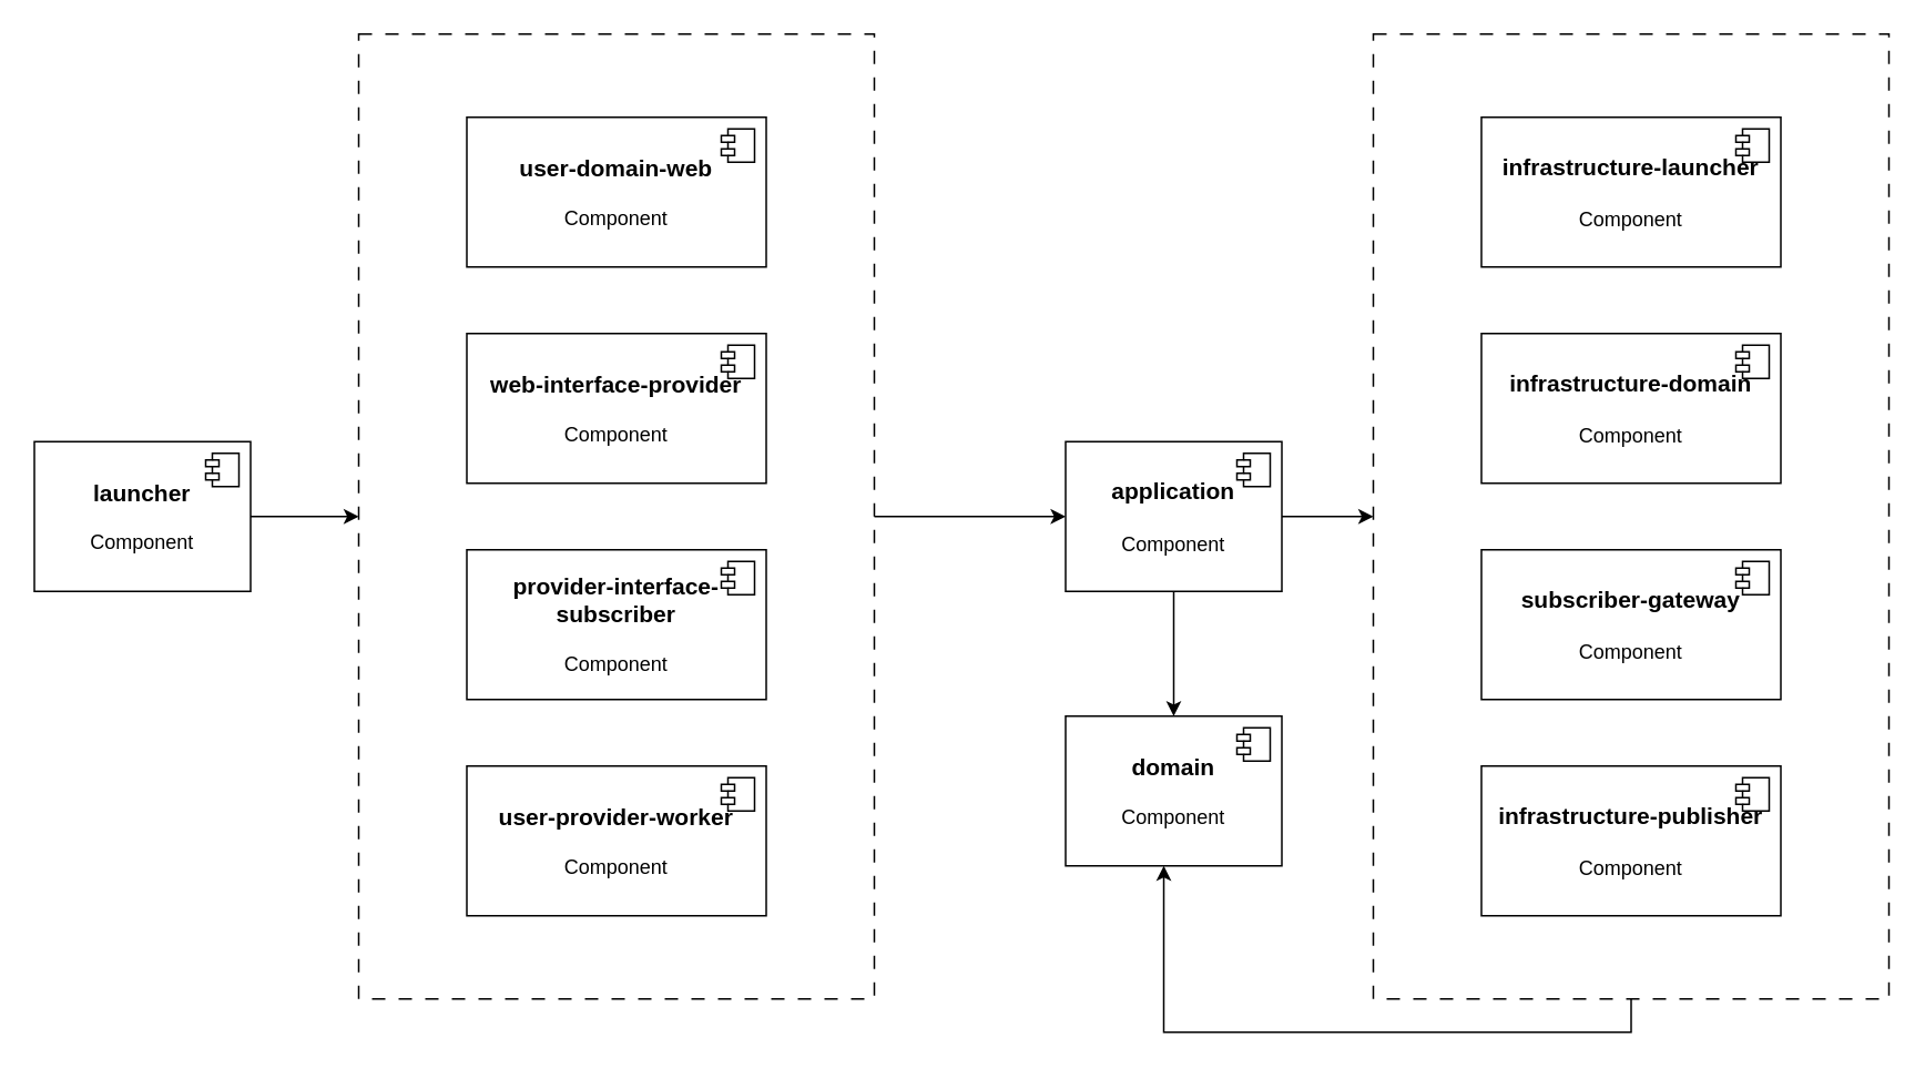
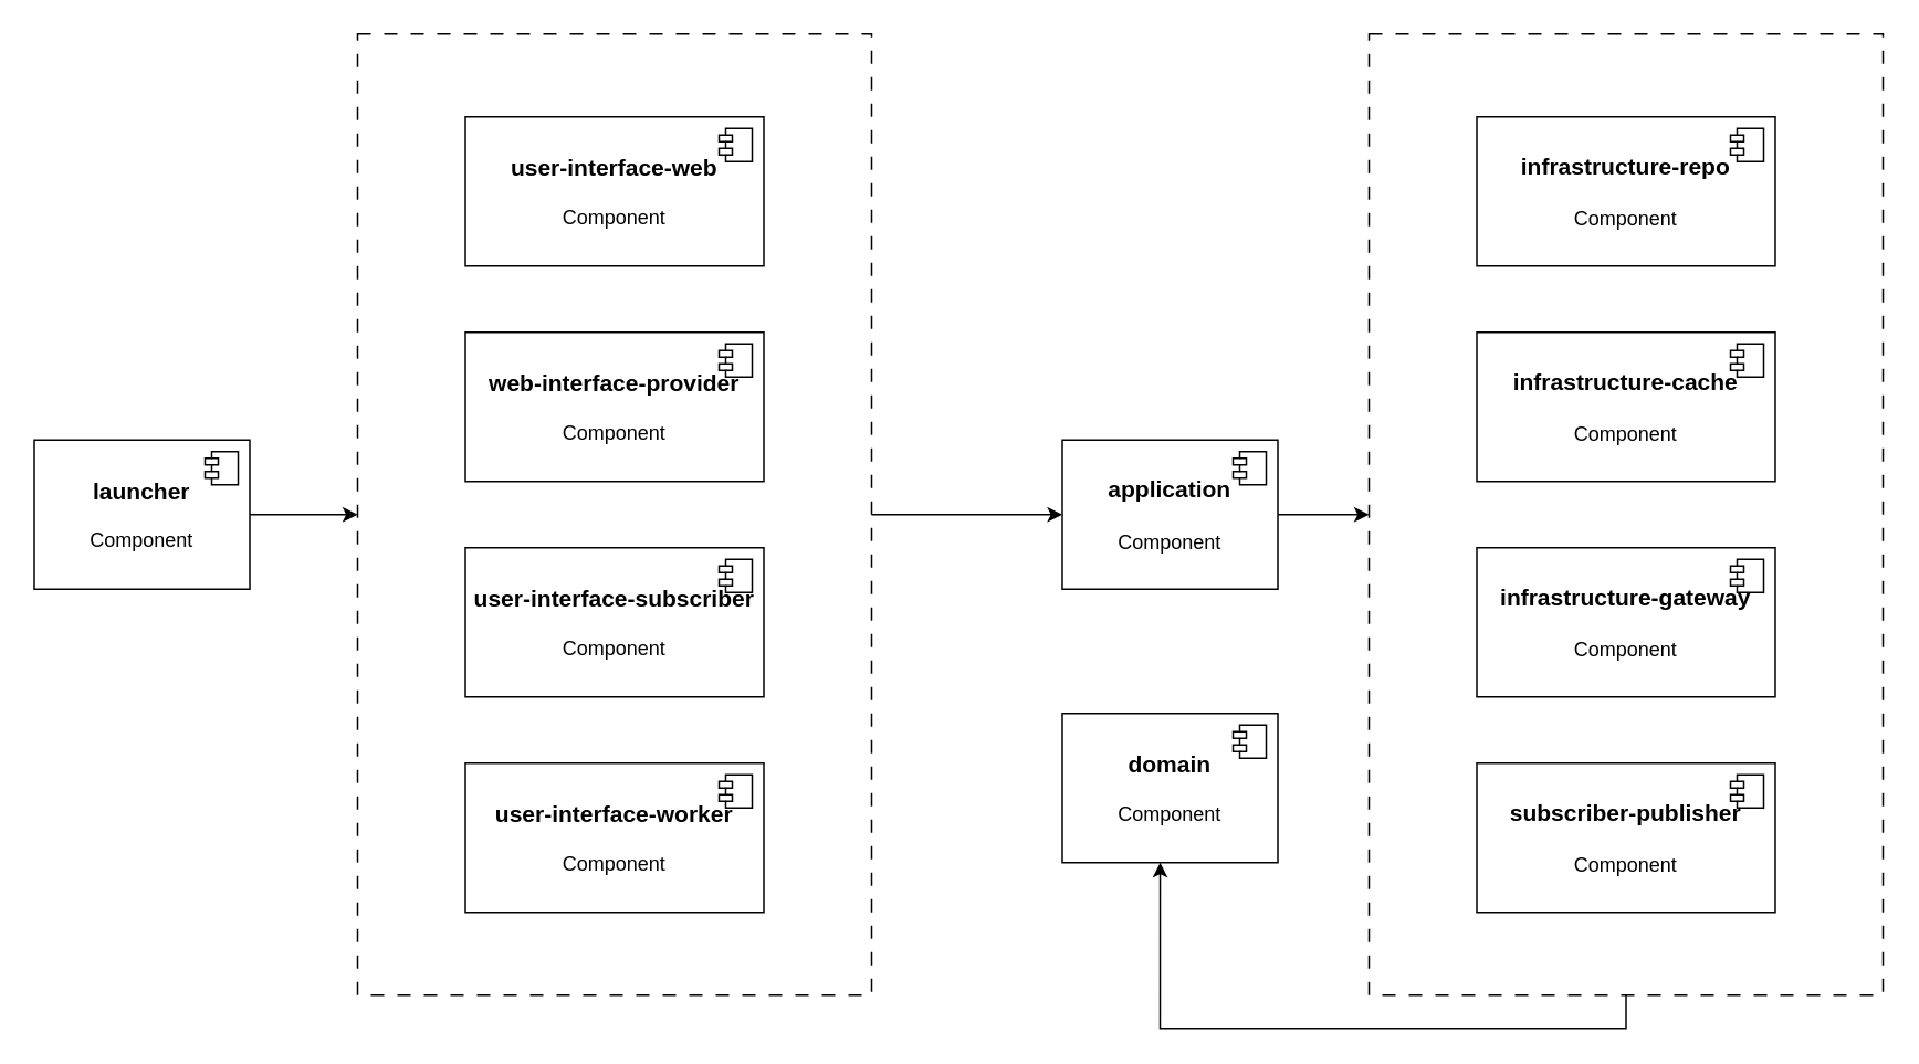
  <mxCell id="0" />
  <mxCell id="1" parent="0" />
  <mxCell id="2" value="" style="edgeStyle=orthogonalEdgeStyle;rounded=0;orthogonalLoop=1;jettySize=auto;html=1;" edge="1" parent="1" source="3" target="17"><mxGeometry relative="1" as="geometry" /></mxCell>
  <mxCell id="3" value="" style="rounded=0;whiteSpace=wrap;html=1;fillColor=none;dashed=1;dashPattern=8 8;" vertex="1" parent="1"><mxGeometry x="215" y="20" width="310" height="580" as="geometry" /></mxCell>
  <mxCell id="4" value="" style="edgeStyle=orthogonalEdgeStyle;rounded=0;orthogonalLoop=1;jettySize=auto;html=1;" edge="1" parent="1" source="5" target="3"><mxGeometry relative="1" as="geometry" /></mxCell>
  <mxCell id="5" value="&lt;div&gt;&lt;b&gt;&lt;font style=&quot;font-size: 14px;&quot;&gt;launcher&lt;/font&gt;&lt;/b&gt;&lt;/div&gt;&lt;div&gt;&lt;b&gt;&lt;br&gt;&lt;/b&gt;&lt;/div&gt;Component" style="html=1;dropTarget=0;whiteSpace=wrap;" vertex="1" parent="1"><mxGeometry y="265" width="130" height="90" as="geometry" x="20" /></mxCell>
  <mxCell id="6" value="" style="shape=module;jettyWidth=8;jettyHeight=4;" vertex="1" parent="5"><mxGeometry x="1" width="20" height="20" relative="1" as="geometry"><mxPoint x="-27" y="7" as="offset" /></mxGeometry></mxCell>
- <mxCell id="7" value="&lt;div&gt;&lt;b&gt;&lt;font style=&quot;font-size: 14px;&quot;&gt;user-domain-web&lt;/font&gt;&lt;/b&gt;&lt;/div&gt;&lt;div&gt;&lt;b&gt;&lt;br&gt;&lt;/b&gt;&lt;/div&gt;Component" style="html=1;dropTarget=0;whiteSpace=wrap;" vertex="1" parent="1"><mxGeometry x="280" y="70" width="180" height="90" as="geometry" /></mxCell>
+ <mxCell id="7" value="&lt;div&gt;&lt;b&gt;&lt;font style=&quot;font-size: 14px;&quot;&gt;user-interface-web&lt;/font&gt;&lt;/b&gt;&lt;/div&gt;&lt;div&gt;&lt;b&gt;&lt;br&gt;&lt;/b&gt;&lt;/div&gt;Component" style="html=1;dropTarget=0;whiteSpace=wrap;" vertex="1" parent="1"><mxGeometry x="280" y="70" width="180" height="90" as="geometry" /></mxCell>
  <mxCell id="8" value="" style="shape=module;jettyWidth=8;jettyHeight=4;" vertex="1" parent="7"><mxGeometry x="1" width="20" height="20" relative="1" as="geometry"><mxPoint x="-27" y="7" as="offset" /></mxGeometry></mxCell>
  <mxCell id="9" value="&lt;div&gt;&lt;b&gt;&lt;font style=&quot;font-size: 14px;&quot;&gt;web-interface-provider&lt;/font&gt;&lt;/b&gt;&lt;/div&gt;&lt;div&gt;&lt;b&gt;&lt;br&gt;&lt;/b&gt;&lt;/div&gt;Component" style="html=1;dropTarget=0;whiteSpace=wrap;" vertex="1" parent="1"><mxGeometry x="280" y="200" width="180" height="90" as="geometry" /></mxCell>
  <mxCell id="10" value="" style="shape=module;jettyWidth=8;jettyHeight=4;" vertex="1" parent="9"><mxGeometry x="1" width="20" height="20" relative="1" as="geometry"><mxPoint x="-27" y="7" as="offset" /></mxGeometry></mxCell>
- <mxCell id="11" value="&lt;div&gt;&lt;b&gt;&lt;font style=&quot;font-size: 14px;&quot;&gt;provider-interface-subscriber&lt;/font&gt;&lt;/b&gt;&lt;/div&gt;&lt;div&gt;&lt;b&gt;&lt;br&gt;&lt;/b&gt;&lt;/div&gt;Component" style="html=1;dropTarget=0;whiteSpace=wrap;" vertex="1" parent="1"><mxGeometry x="280" y="330" width="180" height="90" as="geometry" /></mxCell>
+ <mxCell id="11" value="&lt;div&gt;&lt;b&gt;&lt;font style=&quot;font-size: 14px;&quot;&gt;user-interface-subscriber&lt;/font&gt;&lt;/b&gt;&lt;/div&gt;&lt;div&gt;&lt;b&gt;&lt;br&gt;&lt;/b&gt;&lt;/div&gt;Component" style="html=1;dropTarget=0;whiteSpace=wrap;" vertex="1" parent="1"><mxGeometry x="280" y="330" width="180" height="90" as="geometry" /></mxCell>
  <mxCell id="12" value="" style="shape=module;jettyWidth=8;jettyHeight=4;" vertex="1" parent="11"><mxGeometry x="1" width="20" height="20" relative="1" as="geometry"><mxPoint x="-27" y="7" as="offset" /></mxGeometry></mxCell>
- <mxCell id="13" value="&lt;div&gt;&lt;b&gt;&lt;font style=&quot;font-size: 14px;&quot;&gt;user-provider-worker&lt;/font&gt;&lt;/b&gt;&lt;/div&gt;&lt;div&gt;&lt;b&gt;&lt;br&gt;&lt;/b&gt;&lt;/div&gt;Component" style="html=1;dropTarget=0;whiteSpace=wrap;" vertex="1" parent="1"><mxGeometry x="280" y="460" width="180" height="90" as="geometry" /></mxCell>
+ <mxCell id="13" value="&lt;div&gt;&lt;b&gt;&lt;font style=&quot;font-size: 14px;&quot;&gt;user-interface-worker&lt;/font&gt;&lt;/b&gt;&lt;/div&gt;&lt;div&gt;&lt;b&gt;&lt;br&gt;&lt;/b&gt;&lt;/div&gt;Component" style="html=1;dropTarget=0;whiteSpace=wrap;" vertex="1" parent="1"><mxGeometry x="280" y="460" width="180" height="90" as="geometry" /></mxCell>
  <mxCell id="14" value="" style="shape=module;jettyWidth=8;jettyHeight=4;" vertex="1" parent="13"><mxGeometry x="1" width="20" height="20" relative="1" as="geometry"><mxPoint x="-27" y="7" as="offset" /></mxGeometry></mxCell>
  <mxCell id="15" value="" style="edgeStyle=orthogonalEdgeStyle;rounded=0;orthogonalLoop=1;jettySize=auto;html=1;" edge="1" parent="1" source="17" target="29"><mxGeometry relative="1" as="geometry" /></mxCell>
- <mxCell id="16" style="edgeStyle=orthogonalEdgeStyle;rounded=0;orthogonalLoop=1;jettySize=auto;html=1;entryX=0.5;entryY=0;entryDx=0;entryDy=0;" edge="1" parent="1" source="17" target="19"><mxGeometry relative="1" as="geometry" /></mxCell>
  <mxCell id="17" value="&lt;div&gt;&lt;span style=&quot;font-size: 14px;&quot;&gt;&lt;b&gt;application&lt;/b&gt;&lt;/span&gt;&lt;/div&gt;&lt;div&gt;&lt;span style=&quot;font-size: 14px;&quot;&gt;&lt;b&gt;&lt;br&gt;&lt;/b&gt;&lt;/span&gt;&lt;/div&gt;Component" style="html=1;dropTarget=0;whiteSpace=wrap;" vertex="1" parent="1"><mxGeometry x="640" y="265" width="130" height="90" as="geometry" /></mxCell>
  <mxCell id="18" value="" style="shape=module;jettyWidth=8;jettyHeight=4;" vertex="1" parent="17"><mxGeometry x="1" width="20" height="20" relative="1" as="geometry"><mxPoint x="-27" y="7" as="offset" /></mxGeometry></mxCell>
  <mxCell id="19" value="&lt;div&gt;&lt;b&gt;&lt;font style=&quot;font-size: 14px;&quot;&gt;domain&lt;/font&gt;&lt;/b&gt;&lt;/div&gt;&lt;div&gt;&lt;b&gt;&lt;br&gt;&lt;/b&gt;&lt;/div&gt;Component" style="html=1;dropTarget=0;whiteSpace=wrap;" vertex="1" parent="1"><mxGeometry x="640" y="430" width="130" height="90" as="geometry" /></mxCell>
  <mxCell id="20" value="" style="shape=module;jettyWidth=8;jettyHeight=4;" vertex="1" parent="19"><mxGeometry x="1" width="20" height="20" relative="1" as="geometry"><mxPoint x="-27" y="7" as="offset" /></mxGeometry></mxCell>
- <mxCell id="21" value="&lt;div&gt;&lt;span style=&quot;font-size: 14px;&quot;&gt;&lt;b&gt;infrastructure-launcher&lt;/b&gt;&lt;/span&gt;&lt;/div&gt;&lt;div&gt;&lt;span style=&quot;font-size: 14px;&quot;&gt;&lt;b&gt;&lt;br&gt;&lt;/b&gt;&lt;/span&gt;&lt;/div&gt;Component" style="html=1;dropTarget=0;whiteSpace=wrap;" vertex="1" parent="1"><mxGeometry x="890" y="70" width="180" height="90" as="geometry" /></mxCell>
+ <mxCell id="21" value="&lt;div&gt;&lt;span style=&quot;font-size: 14px;&quot;&gt;&lt;b&gt;infrastructure-repo&lt;/b&gt;&lt;/span&gt;&lt;/div&gt;&lt;div&gt;&lt;span style=&quot;font-size: 14px;&quot;&gt;&lt;b&gt;&lt;br&gt;&lt;/b&gt;&lt;/span&gt;&lt;/div&gt;Component" style="html=1;dropTarget=0;whiteSpace=wrap;" vertex="1" parent="1"><mxGeometry x="890" y="70" width="180" height="90" as="geometry" /></mxCell>
  <mxCell id="22" value="" style="shape=module;jettyWidth=8;jettyHeight=4;" vertex="1" parent="21"><mxGeometry x="1" width="20" height="20" relative="1" as="geometry"><mxPoint x="-27" y="7" as="offset" /></mxGeometry></mxCell>
- <mxCell id="23" value="&lt;div&gt;&lt;span style=&quot;font-size: 14px;&quot;&gt;&lt;b&gt;subscriber-gateway&lt;/b&gt;&lt;/span&gt;&lt;/div&gt;&lt;div&gt;&lt;span style=&quot;font-size: 14px;&quot;&gt;&lt;b&gt;&lt;br&gt;&lt;/b&gt;&lt;/span&gt;&lt;/div&gt;Component" style="html=1;dropTarget=0;whiteSpace=wrap;" vertex="1" parent="1"><mxGeometry x="890" y="330" width="180" height="90" as="geometry" /></mxCell>
+ <mxCell id="23" value="&lt;div&gt;&lt;span style=&quot;font-size: 14px;&quot;&gt;&lt;b&gt;infrastructure-gateway&lt;/b&gt;&lt;/span&gt;&lt;/div&gt;&lt;div&gt;&lt;span style=&quot;font-size: 14px;&quot;&gt;&lt;b&gt;&lt;br&gt;&lt;/b&gt;&lt;/span&gt;&lt;/div&gt;Component" style="html=1;dropTarget=0;whiteSpace=wrap;" vertex="1" parent="1"><mxGeometry x="890" y="330" width="180" height="90" as="geometry" /></mxCell>
  <mxCell id="24" value="" style="shape=module;jettyWidth=8;jettyHeight=4;" vertex="1" parent="23"><mxGeometry x="1" width="20" height="20" relative="1" as="geometry"><mxPoint x="-27" y="7" as="offset" /></mxGeometry></mxCell>
- <mxCell id="25" value="&lt;div&gt;&lt;span style=&quot;font-size: 14px;&quot;&gt;&lt;b&gt;infrastructure-domain&lt;/b&gt;&lt;/span&gt;&lt;/div&gt;&lt;div&gt;&lt;span style=&quot;font-size: 14px;&quot;&gt;&lt;b&gt;&lt;br&gt;&lt;/b&gt;&lt;/span&gt;&lt;/div&gt;Component" style="html=1;dropTarget=0;whiteSpace=wrap;" vertex="1" parent="1"><mxGeometry x="890" y="200" width="180" height="90" as="geometry" /></mxCell>
+ <mxCell id="25" value="&lt;div&gt;&lt;span style=&quot;font-size: 14px;&quot;&gt;&lt;b&gt;infrastructure-cache&lt;/b&gt;&lt;/span&gt;&lt;/div&gt;&lt;div&gt;&lt;span style=&quot;font-size: 14px;&quot;&gt;&lt;b&gt;&lt;br&gt;&lt;/b&gt;&lt;/span&gt;&lt;/div&gt;Component" style="html=1;dropTarget=0;whiteSpace=wrap;" vertex="1" parent="1"><mxGeometry x="890" y="200" width="180" height="90" as="geometry" /></mxCell>
  <mxCell id="26" value="" style="shape=module;jettyWidth=8;jettyHeight=4;" vertex="1" parent="25"><mxGeometry x="1" width="20" height="20" relative="1" as="geometry"><mxPoint x="-27" y="7" as="offset" /></mxGeometry></mxCell>
- <mxCell id="27" value="&lt;div&gt;&lt;span style=&quot;font-size: 14px;&quot;&gt;&lt;b&gt;infrastructure-publisher&lt;/b&gt;&lt;/span&gt;&lt;/div&gt;&lt;div&gt;&lt;span style=&quot;font-size: 14px;&quot;&gt;&lt;b&gt;&lt;br&gt;&lt;/b&gt;&lt;/span&gt;&lt;/div&gt;Component" style="html=1;dropTarget=0;whiteSpace=wrap;" vertex="1" parent="1"><mxGeometry x="890" y="460" width="180" height="90" as="geometry" /></mxCell>
+ <mxCell id="27" value="&lt;div&gt;&lt;span style=&quot;font-size: 14px;&quot;&gt;&lt;b&gt;subscriber-publisher&lt;/b&gt;&lt;/span&gt;&lt;/div&gt;&lt;div&gt;&lt;span style=&quot;font-size: 14px;&quot;&gt;&lt;b&gt;&lt;br&gt;&lt;/b&gt;&lt;/span&gt;&lt;/div&gt;Component" style="html=1;dropTarget=0;whiteSpace=wrap;" vertex="1" parent="1"><mxGeometry x="890" y="460" width="180" height="90" as="geometry" /></mxCell>
  <mxCell id="28" value="" style="shape=module;jettyWidth=8;jettyHeight=4;" vertex="1" parent="27"><mxGeometry x="1" width="20" height="20" relative="1" as="geometry"><mxPoint x="-27" y="7" as="offset" /></mxGeometry></mxCell>
  <mxCell id="29" value="" style="rounded=0;whiteSpace=wrap;html=1;fillColor=none;dashed=1;dashPattern=8 8;" vertex="1" parent="1"><mxGeometry x="825" y="20" width="310" height="580" as="geometry" /></mxCell>
  <mxCell id="30" style="edgeStyle=orthogonalEdgeStyle;rounded=0;orthogonalLoop=1;jettySize=auto;html=1;entryX=0.454;entryY=1;entryDx=0;entryDy=0;entryPerimeter=0;" edge="1" parent="1" source="29" target="19"><mxGeometry relative="1" as="geometry"><Array as="points"><mxPoint x="980" y="620" /><mxPoint x="699" y="620" /></Array></mxGeometry></mxCell>
